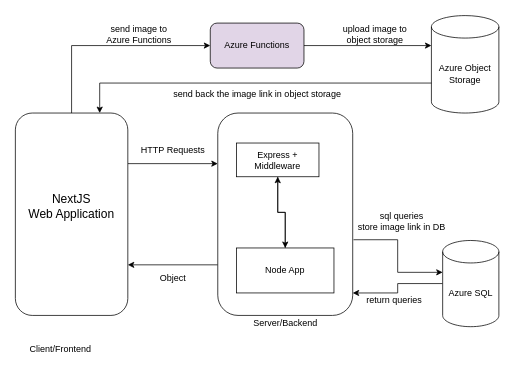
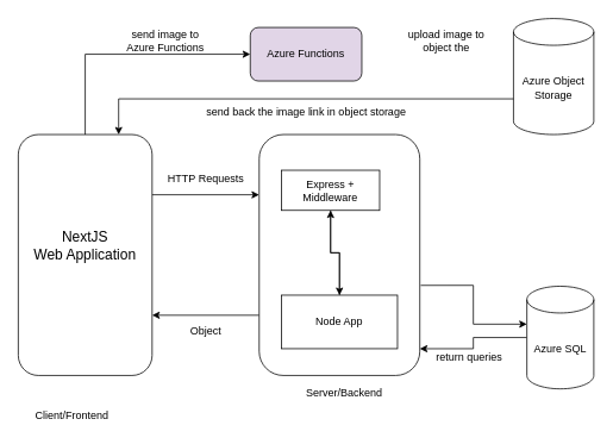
  <mxCell id="0" />
  <mxCell id="1" parent="0" />
  <mxCell id="2" style="edgeStyle=orthogonalEdgeStyle;rounded=0;orthogonalLoop=1;jettySize=auto;html=1;exitX=1;exitY=0.25;exitDx=0;exitDy=0;entryX=0;entryY=0.25;entryDx=0;entryDy=0;fontSize=12;" parent="1" source="3" target="6" edge="1"><mxGeometry relative="1" as="geometry" /></mxCell>
  <mxCell id="3" value="" style="rounded=1;whiteSpace=wrap;html=1;" parent="1" vertex="1"><mxGeometry x="20" y="150" width="150" height="270" as="geometry" /></mxCell>
  <mxCell id="4" style="edgeStyle=orthogonalEdgeStyle;rounded=0;orthogonalLoop=1;jettySize=auto;html=1;exitX=1.006;exitY=0.626;exitDx=0;exitDy=0;exitPerimeter=0;entryX=0;entryY=0;entryDx=0;entryDy=42.5;entryPerimeter=0;" parent="1" source="6" target="8" edge="1"><mxGeometry relative="1" as="geometry"><mxPoint x="570" y="330" as="targetPoint" /></mxGeometry></mxCell>
  <mxCell id="5" style="edgeStyle=orthogonalEdgeStyle;rounded=0;orthogonalLoop=1;jettySize=auto;html=1;exitX=0;exitY=0.75;exitDx=0;exitDy=0;entryX=1;entryY=0.75;entryDx=0;entryDy=0;fontSize=12;" parent="1" source="6" target="3" edge="1"><mxGeometry relative="1" as="geometry" /></mxCell>
  <mxCell id="6" value="" style="rounded=1;whiteSpace=wrap;html=1;" parent="1" vertex="1"><mxGeometry x="290" y="150" width="180" height="270" as="geometry" /></mxCell>
  <mxCell id="7" style="edgeStyle=orthogonalEdgeStyle;rounded=0;orthogonalLoop=1;jettySize=auto;html=1;exitX=0;exitY=0.5;exitDx=0;exitDy=0;exitPerimeter=0;entryX=1;entryY=0.889;entryDx=0;entryDy=0;entryPerimeter=0;" parent="1" source="8" edge="1" target="6"><mxGeometry relative="1" as="geometry"><mxPoint x="470" y="390" as="targetPoint" /></mxGeometry></mxCell>
  <mxCell id="8" value="Azure SQL" style="shape=cylinder3;whiteSpace=wrap;html=1;boundedLbl=1;backgroundOutline=1;size=15;" parent="1" vertex="1"><mxGeometry x="590" y="320" width="75" height="115" as="geometry" /></mxCell>
  <mxCell id="9" value="Azure Object Storage" style="shape=cylinder3;whiteSpace=wrap;html=1;boundedLbl=1;backgroundOutline=1;size=15;" parent="1" vertex="1"><mxGeometry x="575" y="20" width="90" height="130" as="geometry" /></mxCell>
  <mxCell id="10" value="Client/Frontend" style="text;html=1;align=center;verticalAlign=middle;resizable=0;points=[];autosize=1;strokeColor=none;fillColor=none;" parent="1" vertex="1"><mxGeometry x="30" y="455" width="100" height="20" as="geometry" /></mxCell>
- <mxCell id="11" value="Server/Backend" style="text;html=1;align=center;verticalAlign=middle;resizable=0;points=[];autosize=1;strokeColor=none;fillColor=none;" parent="1" vertex="1"><mxGeometry x="330" y="420" width="100" height="20" as="geometry" /></mxCell>
- <mxCell id="12" value="sql queries&lt;br&gt;store image link in DB" style="text;html=1;align=center;verticalAlign=middle;resizable=0;points=[];autosize=1;strokeColor=none;fillColor=none;" parent="1" vertex="1"><mxGeometry x="470" y="280" width="130" height="30" as="geometry" /></mxCell>
+ <mxCell id="11" value="Server/Backend" style="text;html=1;align=center;verticalAlign=middle;resizable=0;points=[];autosize=1;strokeColor=none;fillColor=none;" parent="1" vertex="1"><mxGeometry x="335" y="430" width="100" height="20" as="geometry" /></mxCell>
  <mxCell id="13" value="return queries" style="text;html=1;align=center;verticalAlign=middle;resizable=0;points=[];autosize=1;strokeColor=none;fillColor=none;" parent="1" vertex="1"><mxGeometry x="480" y="390" width="90" height="20" as="geometry" /></mxCell>
  <mxCell id="14" value="&lt;font style=&quot;font-size: 16px&quot;&gt;NextJS&lt;br&gt;Web Application&lt;br&gt;&lt;/font&gt;" style="text;html=1;strokeColor=none;fillColor=none;align=center;verticalAlign=middle;whiteSpace=wrap;rounded=0;" parent="1" vertex="1"><mxGeometry x="25" y="225" width="140" height="100" as="geometry" /></mxCell>
  <mxCell id="15" value="HTTP Requests" style="text;html=1;align=center;verticalAlign=middle;resizable=0;points=[];autosize=1;strokeColor=none;fillColor=none;fontSize=12;" parent="1" vertex="1"><mxGeometry x="180" y="190" width="100" height="20" as="geometry" /></mxCell>
  <mxCell id="16" value="Object" style="text;html=1;align=center;verticalAlign=middle;resizable=0;points=[];autosize=1;strokeColor=none;fillColor=none;fontSize=12;" parent="1" vertex="1"><mxGeometry x="195" y="360" width="70" height="20" as="geometry" /></mxCell>
  <mxCell id="17" style="edgeStyle=orthogonalEdgeStyle;rounded=0;orthogonalLoop=1;jettySize=auto;html=1;exitX=0.5;exitY=1;exitDx=0;exitDy=0;entryX=0.5;entryY=0;entryDx=0;entryDy=0;fontSize=12;" parent="1" source="18" target="20" edge="1"><mxGeometry relative="1" as="geometry" /></mxCell>
  <mxCell id="18" value="Express + Middleware" style="rounded=0;whiteSpace=wrap;html=1;fontSize=12;" parent="1" vertex="1"><mxGeometry x="315" y="190" width="110" height="45" as="geometry" /></mxCell>
  <mxCell id="19" style="edgeStyle=orthogonalEdgeStyle;rounded=0;orthogonalLoop=1;jettySize=auto;html=1;entryX=0.5;entryY=1;entryDx=0;entryDy=0;fontSize=12;" parent="1" source="20" target="18" edge="1"><mxGeometry relative="1" as="geometry" /></mxCell>
  <mxCell id="20" value="Node App" style="rounded=0;whiteSpace=wrap;html=1;fontSize=12;" parent="1" vertex="1"><mxGeometry x="315" y="330" width="130" height="60" as="geometry" /></mxCell>
  <mxCell id="21" value="Azure Functions" style="rounded=1;whiteSpace=wrap;html=1;fillColor=#e1d5e7;" vertex="1" parent="1"><mxGeometry x="280" y="30" width="125" height="60" as="geometry" /></mxCell>
  <mxCell id="22" style="edgeStyle=orthogonalEdgeStyle;rounded=0;orthogonalLoop=1;jettySize=auto;html=1;entryX=0;entryY=0.5;entryDx=0;entryDy=0;exitX=0.5;exitY=0;exitDx=0;exitDy=0;" edge="1" parent="1" source="3" target="21"><mxGeometry relative="1" as="geometry"><mxPoint x="95" y="140" as="sourcePoint" /><mxPoint x="106.58" y="112.13" as="targetPoint" /></mxGeometry></mxCell>
- <mxCell id="23" style="edgeStyle=orthogonalEdgeStyle;rounded=0;orthogonalLoop=1;jettySize=auto;html=1;exitX=1;exitY=0.5;exitDx=0;exitDy=0;entryX=0;entryY=0;entryDx=0;entryDy=40;entryPerimeter=0;" edge="1" parent="1" source="21" target="9"><mxGeometry relative="1" as="geometry"><mxPoint x="105" y="180" as="sourcePoint" /><mxPoint x="320" y="130" as="targetPoint" /></mxGeometry></mxCell>
  <mxCell id="24" style="edgeStyle=orthogonalEdgeStyle;rounded=0;orthogonalLoop=1;jettySize=auto;html=1;exitX=0;exitY=0;exitDx=0;exitDy=90;exitPerimeter=0;entryX=0.75;entryY=0;entryDx=0;entryDy=0;" edge="1" parent="1" source="9" target="3"><mxGeometry relative="1" as="geometry"><mxPoint x="105" y="180" as="sourcePoint" /><mxPoint x="132.5" y="140" as="targetPoint" /></mxGeometry></mxCell>
  <mxCell id="25" value="send image to Azure Functions" style="text;html=1;strokeColor=none;fillColor=none;align=center;verticalAlign=middle;whiteSpace=wrap;rounded=0;" vertex="1" parent="1"><mxGeometry x="130" y="30" width="110" height="30" as="geometry" /></mxCell>
- <mxCell id="26" value="upload image to object storage" style="text;html=1;strokeColor=none;fillColor=none;align=center;verticalAlign=middle;whiteSpace=wrap;rounded=0;" vertex="1" parent="1"><mxGeometry x="440" y="30" width="120" height="30" as="geometry" /></mxCell>
+ <mxCell id="26" value="upload image to object the" style="text;html=1;strokeColor=none;fillColor=none;align=center;verticalAlign=middle;whiteSpace=wrap;rounded=0;" vertex="1" parent="1"><mxGeometry x="440" y="30" width="120" height="30" as="geometry" /></mxCell>
  <mxCell id="27" value="send back the image link in object storage" style="text;html=1;strokeColor=none;fillColor=none;align=center;verticalAlign=middle;whiteSpace=wrap;rounded=0;" vertex="1" parent="1"><mxGeometry x="228.75" y="110" width="227.5" height="30" as="geometry" /></mxCell>
